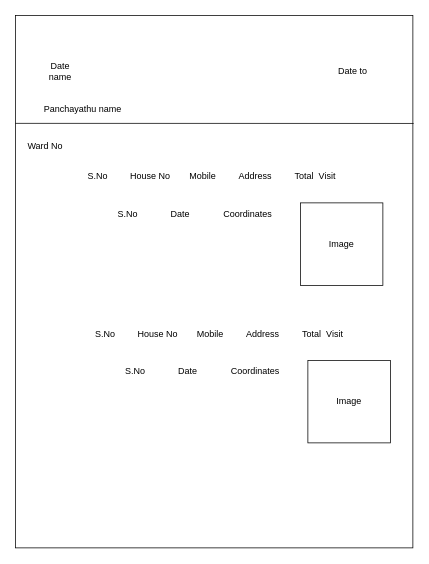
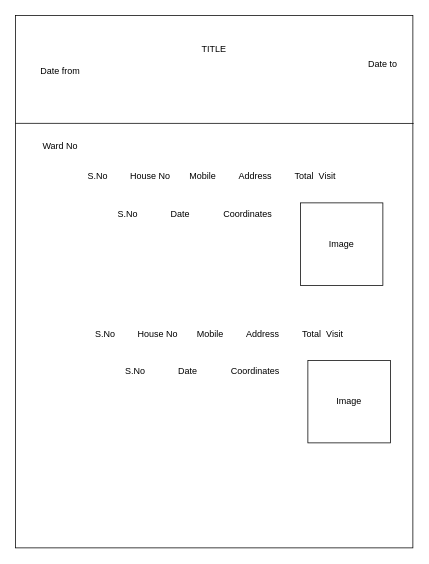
  <mxCell id="0" />
  <mxCell id="1" parent="0" />
  <mxCell id="2" value="" style="rounded=0;whiteSpace=wrap;html=1;" vertex="1" parent="1"><mxGeometry x="20" y="20" width="530" height="710" as="geometry" /></mxCell>
- <mxCell id="4" value="Date name" style="text;html=1;strokeColor=none;fillColor=none;align=center;verticalAlign=middle;whiteSpace=wrap;rounded=0;" vertex="1" parent="1"><mxGeometry x="50" y="80" width="60" height="30" as="geometry" /></mxCell>
- <mxCell id="5" value="Date to" style="text;html=1;strokeColor=none;fillColor=none;align=center;verticalAlign=middle;whiteSpace=wrap;rounded=0;" vertex="1" parent="1"><mxGeometry x="440" y="80" width="60" height="30" as="geometry" /></mxCell>
- <mxCell id="6" value="Panchayathu name" style="text;html=1;strokeColor=none;fillColor=none;align=center;verticalAlign=middle;whiteSpace=wrap;rounded=0;" vertex="1" parent="1"><mxGeometry x="50" y="130" width="120" height="30" as="geometry" /></mxCell>
+ <mxCell id="3" value="TITLE" style="text;html=1;strokeColor=none;fillColor=none;align=center;verticalAlign=middle;whiteSpace=wrap;rounded=0;" vertex="1" parent="1"><mxGeometry x="255" y="50" width="60" height="30" as="geometry" /></mxCell>
+ <mxCell id="4" value="Date from" style="text;html=1;strokeColor=none;fillColor=none;align=center;verticalAlign=middle;whiteSpace=wrap;rounded=0;" vertex="1" parent="1"><mxGeometry x="50" y="80" width="60" height="30" as="geometry" /></mxCell>
+ <mxCell id="5" value="Date to" style="text;html=1;strokeColor=none;fillColor=none;align=center;verticalAlign=middle;whiteSpace=wrap;rounded=0;" vertex="1" parent="1"><mxGeometry x="480" y="70" width="60" height="30" as="geometry" /></mxCell>
  <mxCell id="7" value="" style="endArrow=none;html=1;entryX=1.002;entryY=0.203;entryDx=0;entryDy=0;entryPerimeter=0;" edge="1" parent="1" target="2"><mxGeometry width="50" height="50" relative="1" as="geometry"><mxPoint x="20" y="164" as="sourcePoint" /><mxPoint x="450" y="370" as="targetPoint" /></mxGeometry></mxCell>
- <mxCell id="8" value="Ward No" style="text;html=1;strokeColor=none;fillColor=none;align=center;verticalAlign=middle;whiteSpace=wrap;rounded=0;" vertex="1" parent="1"><mxGeometry x="30" y="180" width="60" height="30" as="geometry" /></mxCell>
+ <mxCell id="8" value="Ward No" style="text;html=1;strokeColor=none;fillColor=none;align=center;verticalAlign=middle;whiteSpace=wrap;rounded=0;" vertex="1" parent="1"><mxGeometry x="50" y="180" width="60" height="30" as="geometry" /></mxCell>
  <mxCell id="9" value="S.No" style="text;html=1;strokeColor=none;fillColor=none;align=center;verticalAlign=middle;whiteSpace=wrap;rounded=0;" vertex="1" parent="1"><mxGeometry x="140" y="270" width="60" height="30" as="geometry" /></mxCell>
  <mxCell id="10" value="House No" style="text;html=1;strokeColor=none;fillColor=none;align=center;verticalAlign=middle;whiteSpace=wrap;rounded=0;" vertex="1" parent="1"><mxGeometry x="170" y="220" width="60" height="30" as="geometry" /></mxCell>
  <mxCell id="11" value="S.No" style="text;html=1;strokeColor=none;fillColor=none;align=center;verticalAlign=middle;whiteSpace=wrap;rounded=0;" vertex="1" parent="1"><mxGeometry x="100" y="220" width="60" height="30" as="geometry" /></mxCell>
  <mxCell id="12" value="Mobile" style="text;html=1;strokeColor=none;fillColor=none;align=center;verticalAlign=middle;whiteSpace=wrap;rounded=0;" vertex="1" parent="1"><mxGeometry x="240" y="220" width="60" height="30" as="geometry" /></mxCell>
  <mxCell id="13" value="Address" style="text;html=1;strokeColor=none;fillColor=none;align=center;verticalAlign=middle;whiteSpace=wrap;rounded=0;" vertex="1" parent="1"><mxGeometry x="310" y="220" width="60" height="30" as="geometry" /></mxCell>
  <mxCell id="14" value="Total&amp;nbsp; Visit" style="text;html=1;strokeColor=none;fillColor=none;align=center;verticalAlign=middle;whiteSpace=wrap;rounded=0;" vertex="1" parent="1"><mxGeometry x="390" y="220" width="60" height="30" as="geometry" /></mxCell>
  <mxCell id="15" value="Date" style="text;html=1;strokeColor=none;fillColor=none;align=center;verticalAlign=middle;whiteSpace=wrap;rounded=0;" vertex="1" parent="1"><mxGeometry x="210" y="270" width="60" height="30" as="geometry" /></mxCell>
  <mxCell id="16" value="Coordinates" style="text;html=1;strokeColor=none;fillColor=none;align=center;verticalAlign=middle;whiteSpace=wrap;rounded=0;" vertex="1" parent="1"><mxGeometry x="290" y="270" width="80" height="30" as="geometry" /></mxCell>
  <mxCell id="17" value="Image" style="whiteSpace=wrap;html=1;aspect=fixed;" vertex="1" parent="1"><mxGeometry x="400" y="270" width="110" height="110" as="geometry" /></mxCell>
  <mxCell id="18" value="S.No" style="text;html=1;strokeColor=none;fillColor=none;align=center;verticalAlign=middle;whiteSpace=wrap;rounded=0;" vertex="1" parent="1"><mxGeometry x="110" y="430" width="60" height="30" as="geometry" /></mxCell>
  <mxCell id="19" value="House No" style="text;html=1;strokeColor=none;fillColor=none;align=center;verticalAlign=middle;whiteSpace=wrap;rounded=0;" vertex="1" parent="1"><mxGeometry x="180" y="430" width="60" height="30" as="geometry" /></mxCell>
  <mxCell id="20" value="Mobile" style="text;html=1;strokeColor=none;fillColor=none;align=center;verticalAlign=middle;whiteSpace=wrap;rounded=0;" vertex="1" parent="1"><mxGeometry x="250" y="430" width="60" height="30" as="geometry" /></mxCell>
  <mxCell id="21" value="Address" style="text;html=1;strokeColor=none;fillColor=none;align=center;verticalAlign=middle;whiteSpace=wrap;rounded=0;" vertex="1" parent="1"><mxGeometry x="320" y="430" width="60" height="30" as="geometry" /></mxCell>
  <mxCell id="22" value="Total&amp;nbsp; Visit" style="text;html=1;strokeColor=none;fillColor=none;align=center;verticalAlign=middle;whiteSpace=wrap;rounded=0;" vertex="1" parent="1"><mxGeometry x="400" y="430" width="60" height="30" as="geometry" /></mxCell>
  <mxCell id="23" value="Image" style="whiteSpace=wrap;html=1;aspect=fixed;" vertex="1" parent="1"><mxGeometry x="410" y="480" width="110" height="110" as="geometry" /></mxCell>
  <mxCell id="24" value="Coordinates" style="text;html=1;strokeColor=none;fillColor=none;align=center;verticalAlign=middle;whiteSpace=wrap;rounded=0;" vertex="1" parent="1"><mxGeometry x="300" y="480" width="80" height="30" as="geometry" /></mxCell>
  <mxCell id="25" value="Date" style="text;html=1;strokeColor=none;fillColor=none;align=center;verticalAlign=middle;whiteSpace=wrap;rounded=0;" vertex="1" parent="1"><mxGeometry x="220" y="480" width="60" height="30" as="geometry" /></mxCell>
  <mxCell id="26" value="S.No" style="text;html=1;strokeColor=none;fillColor=none;align=center;verticalAlign=middle;whiteSpace=wrap;rounded=0;" vertex="1" parent="1"><mxGeometry x="150" y="480" width="60" height="30" as="geometry" /></mxCell>
